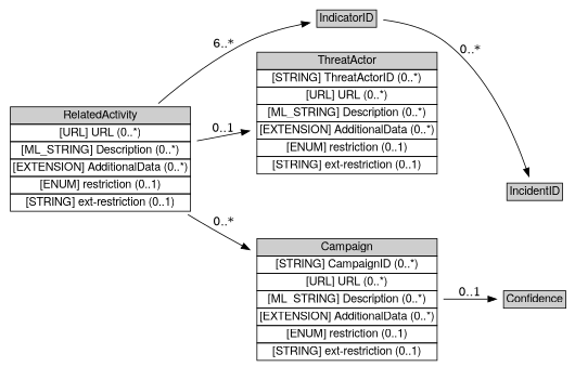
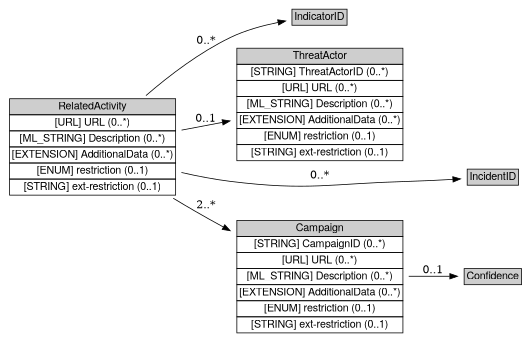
  digraph {
    rankdir=LR
    node [shape=plaintext]
    n1 [height=1.8611 label=<<table BORDER="0" CELLBORDER="1" CELLSPACING="0"> <tr> <td BGCOLOR="#CECECE" HREF="/idmef_parser/IODEFv2/RelatedActivity.html" TITLE="The RelatedActivity class relates the information described in the rest of the document to previously observed incidents or activity and allows attribution to a specific actor or campaign. "><FONT FACE="Nimbus Sans L">RelatedActivity</FONT></td> </tr>" %<tr><td  HREF="/idmef_parser/IODEFv2/RelatedActivity.html" TITLE="A URL to activity related to this incident."><FONT FACE="Nimbus Sans L">[URL] URL (0..*)</FONT></td></tr>%<tr><td  HREF="/idmef_parser/IODEFv2/RelatedActivity.html" TITLE="A description of how these relationships were derived."><FONT FACE="Nimbus Sans L">[ML_STRING] Description (0..*)</FONT></td></tr>%<tr><td  HREF="/idmef_parser/IODEFv2/RelatedActivity.html" TITLE="A mechanism by which to extend the data model."><FONT FACE="Nimbus Sans L">[EXTENSION] AdditionalData (0..*)</FONT></td></tr>%<tr><td  HREF="/idmef_parser/IODEFv2/RelatedActivity.html" TITLE="See Section 3.3.1."><FONT FACE="Nimbus Sans L">[ENUM] restriction (0..1)</FONT></td></tr>%<tr><td  HREF="/idmef_parser/IODEFv2/RelatedActivity.html" TITLE="A means by which to extend the restriction attribute.  See Section 5.1.1."><FONT FACE="Nimbus Sans L">[STRING] ext-restriction (0..1)</FONT></td></tr>%</table>> width=3.2361]
    n2 [height=0.5 label=<<table BORDER="0" CELLBORDER="1" CELLSPACING="0"> <tr> <td BGCOLOR="#CECECE" HREF="/idmef_parser/IODEFv2/IncidentID.html" TITLE="The IncidentID class represents a tracking number that is unique in the context of the CSIRT. It serves as an identifier for an incident or a document identifier when sharing indicators. This identifier would serve as an index into a CSIRT&#39;s incident handling or knowledge management system. "><FONT FACE="Nimbus Sans L">IncidentID</FONT></td> </tr>" %</table>> width=1.1528]
    n3 [height=2.1528 label=<<table BORDER="0" CELLBORDER="1" CELLSPACING="0"> <tr> <td BGCOLOR="#CECECE" HREF="/idmef_parser/IODEFv2/ThreatActor.html" TITLE="The ThreatActor class describes a threat actor. "><FONT FACE="Nimbus Sans L">ThreatActor</FONT></td> </tr>" %<tr><td  HREF="/idmef_parser/IODEFv2/ThreatActor.html" TITLE="An identifier for the threat actor."><FONT FACE="Nimbus Sans L">[STRING] ThreatActorID (0..*)</FONT></td></tr>%<tr><td  HREF="/idmef_parser/IODEFv2/ThreatActor.html" TITLE="A URL to a reference describing the threat actor."><FONT FACE="Nimbus Sans L">[URL] URL (0..*)</FONT></td></tr>%<tr><td  HREF="/idmef_parser/IODEFv2/ThreatActor.html" TITLE="A description of the threat actor."><FONT FACE="Nimbus Sans L">[ML_STRING] Description (0..*)</FONT></td></tr>%<tr><td  HREF="/idmef_parser/IODEFv2/ThreatActor.html" TITLE="A mechanism by which to extend the data model."><FONT FACE="Nimbus Sans L">[EXTENSION] AdditionalData (0..*)</FONT></td></tr>%<tr><td  HREF="/idmef_parser/IODEFv2/ThreatActor.html" TITLE="See Section 3.3.1."><FONT FACE="Nimbus Sans L">[ENUM] restriction (0..1)</FONT></td></tr>%<tr><td  HREF="/idmef_parser/IODEFv2/ThreatActor.html" TITLE="A means by which to extend the restriction attribute.  See Section 5.1.1."><FONT FACE="Nimbus Sans L">[STRING] ext-restriction (0..1)</FONT></td></tr>%</table>> width=3.2361]
    n4 [height=2.1528 label=<<table BORDER="0" CELLBORDER="1" CELLSPACING="0"> <tr> <td BGCOLOR="#CECECE" HREF="/idmef_parser/IODEFv2/Campaign.html" TITLE="The Campaign class describes a campaign of attacks by a threat actor. "><FONT FACE="Nimbus Sans L">Campaign</FONT></td> </tr>" %<tr><td  HREF="/idmef_parser/IODEFv2/Campaign.html" TITLE="An identifier for the campaign."><FONT FACE="Nimbus Sans L">[STRING] CampaignID (0..*)</FONT></td></tr>%<tr><td  HREF="/idmef_parser/IODEFv2/Campaign.html" TITLE="A URL to a reference describing the campaign."><FONT FACE="Nimbus Sans L">[URL] URL (0..*)</FONT></td></tr>%<tr><td  HREF="/idmef_parser/IODEFv2/Campaign.html" TITLE="A description of the campaign."><FONT FACE="Nimbus Sans L">[ML_STRING] Description (0..*)</FONT></td></tr>%<tr><td  HREF="/idmef_parser/IODEFv2/Campaign.html" TITLE="A mechanism by which to extend the data model."><FONT FACE="Nimbus Sans L">[EXTENSION] AdditionalData (0..*)</FONT></td></tr>%<tr><td  HREF="/idmef_parser/IODEFv2/Campaign.html" TITLE="See Section 3.3.1."><FONT FACE="Nimbus Sans L">[ENUM] restriction (0..1)</FONT></td></tr>%<tr><td  HREF="/idmef_parser/IODEFv2/Campaign.html" TITLE="A means by which to extend the restriction attribute.  See Section 5.1.1."><FONT FACE="Nimbus Sans L">[STRING] ext-restriction (0..1)</FONT></td></tr>%</table>> width=3.2361]
    n5 [height=0.5 label=<<table BORDER="0" CELLBORDER="1" CELLSPACING="0"> <tr> <td BGCOLOR="#CECECE" HREF="/idmef_parser/IODEFv2/IndicatorID.html" TITLE="The IndicatorID class identifies an indicator with a globally unique identifier. The combination of the name and version attributes and the element content form this identifier. Indicators generated by given CSIRT MUST NOT reuse the same value unless they are referencing the same indicator. "><FONT FACE="Nimbus Sans L">IndicatorID</FONT></td> </tr>" %</table>> width=1.2222]
    n6 [height=0.5 label=<<table BORDER="0" CELLBORDER="1" CELLSPACING="0"> <tr> <td BGCOLOR="#CECECE" HREF="/idmef_parser/IODEFv2/Confidence.html" TITLE="The Confidence class represents an estimate of the validity and accuracy of data expressed in the document. This estimate can be expressed as a category or a numeric calculation. "><FONT FACE="Nimbus Sans L">Confidence</FONT></td> </tr>" %</table>> width=1.2639]
-   n5 -> n2 [label="0..*"]
+   n1 -> n2 [label="0..*"]
    n1 -> n3 [label="0..1"]
-   n1 -> n4 [label="0..*"]
-   n1 -> n5 [label="6..*"]
+   n1 -> n4 [label="2..*"]
+   n1 -> n5 [label="0..*"]
    n4 -> n6 [label="0..1"]
  }
